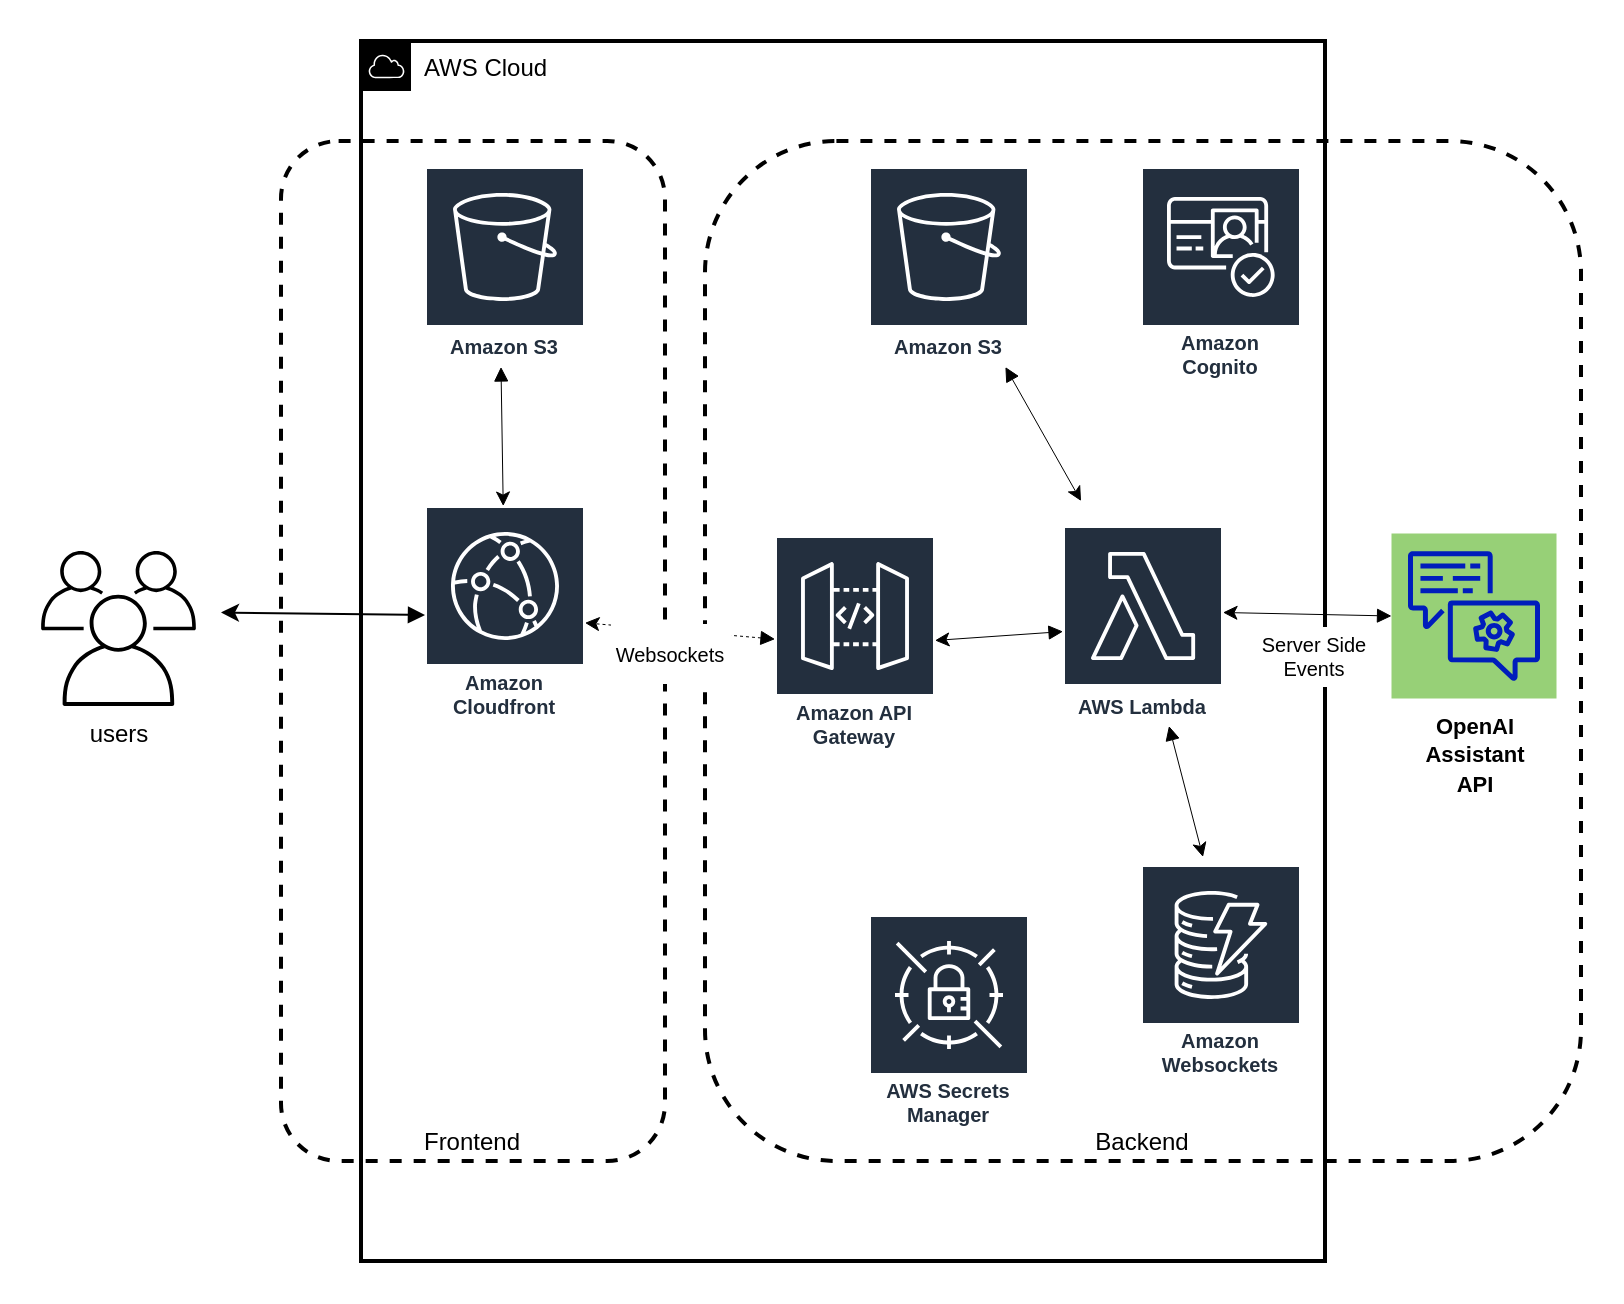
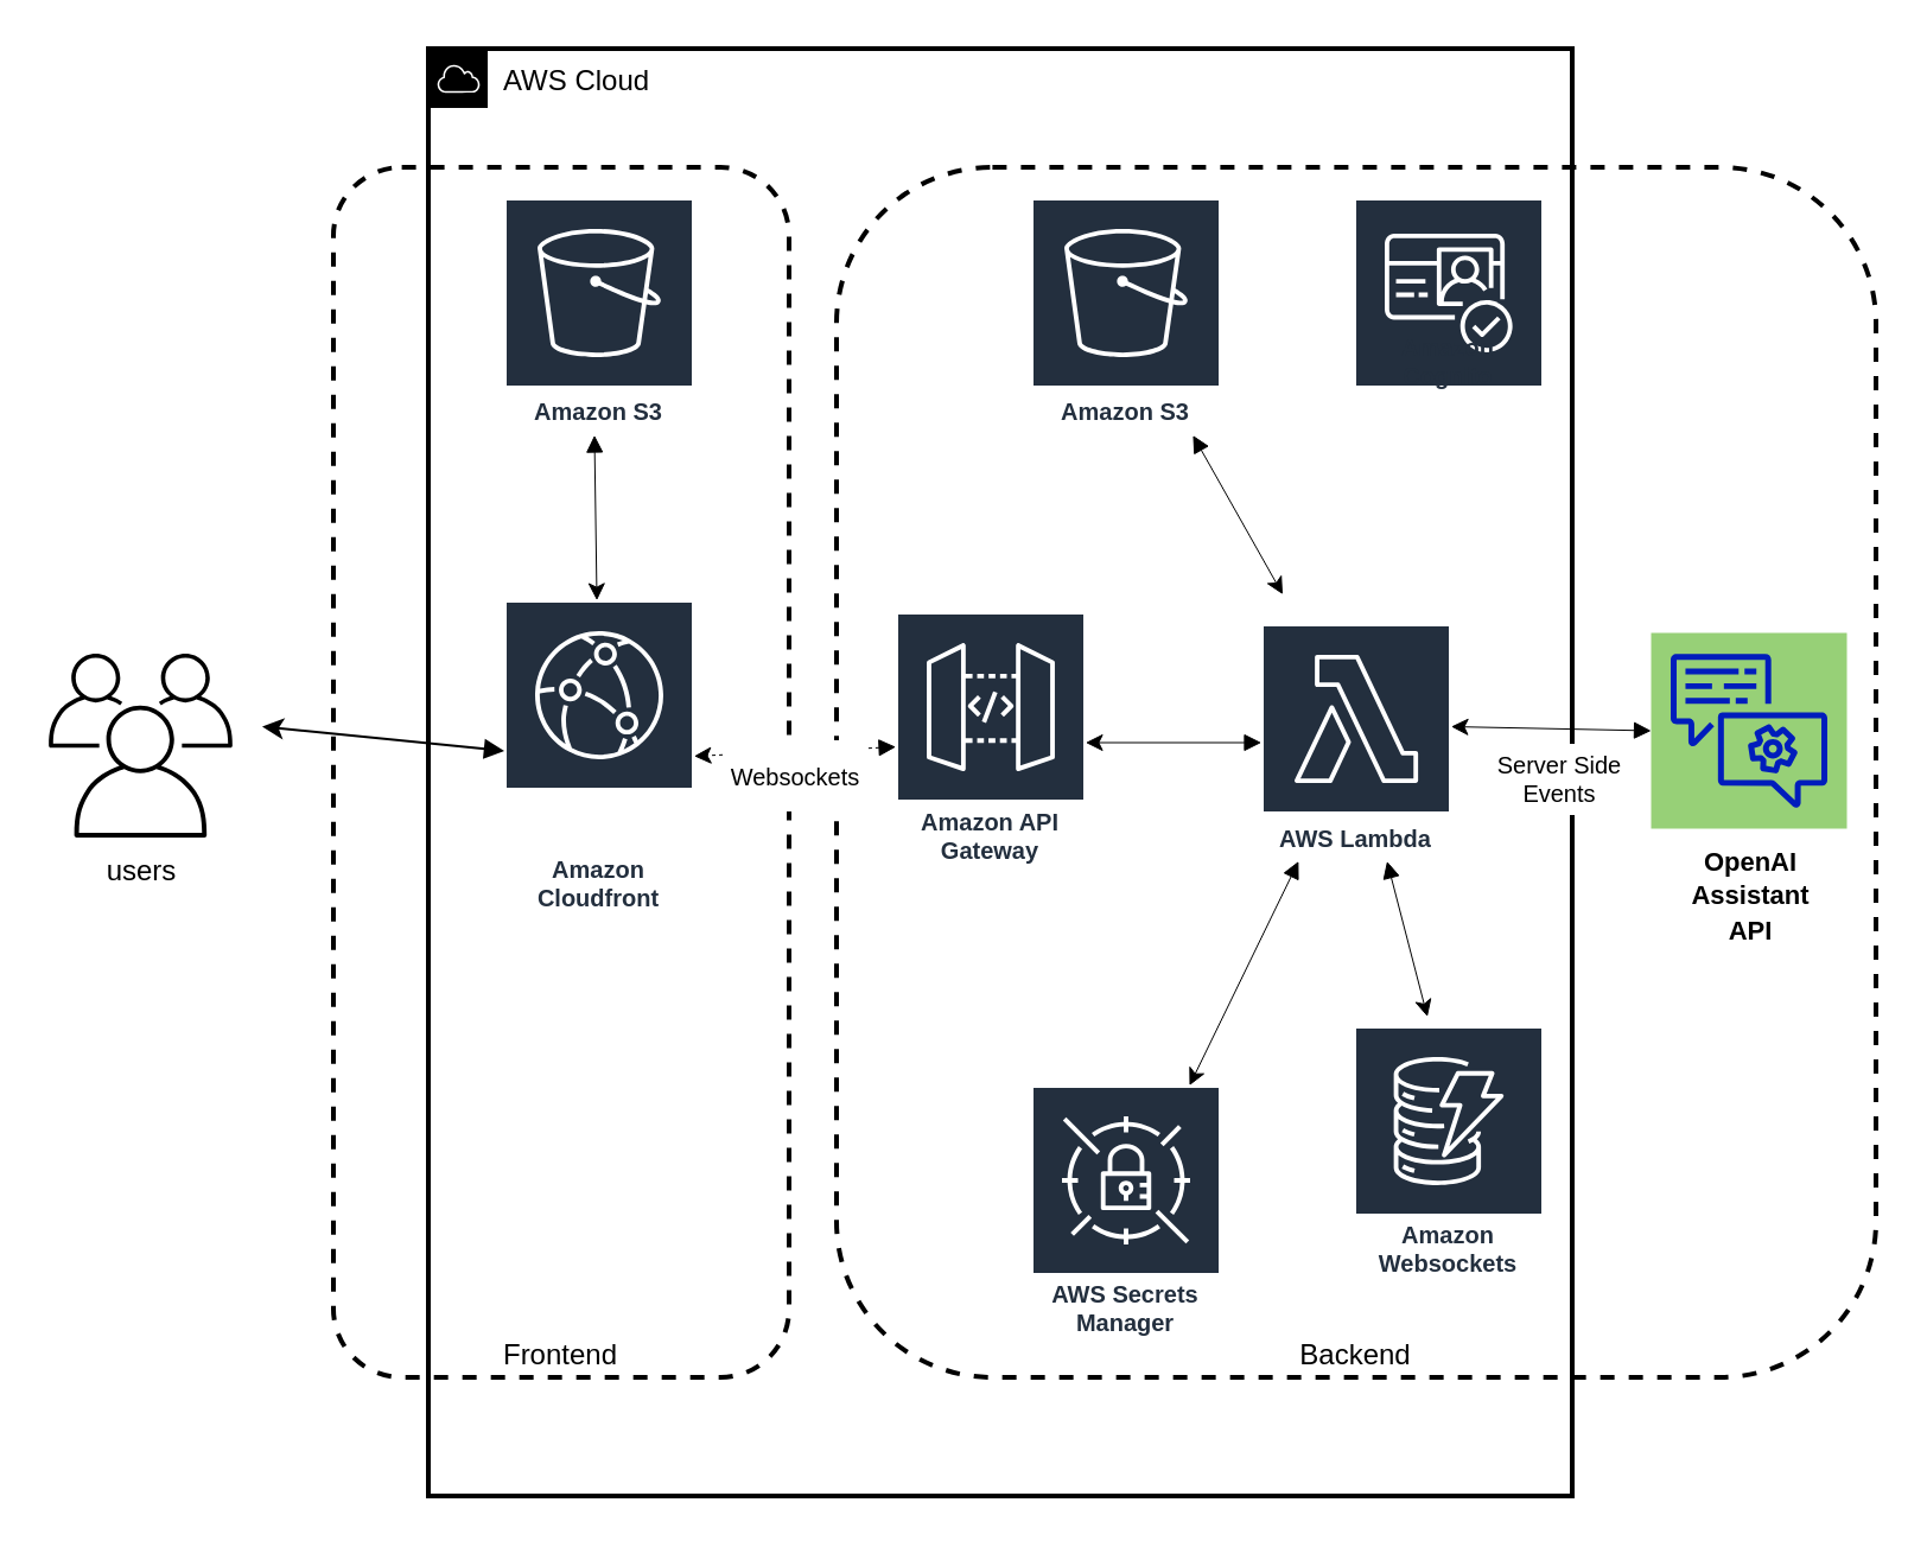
  <mxCell id="0" />
  <mxCell id="1" parent="0" />
  <mxCell id="2" value="AWS Cloud" style="sketch=0;outlineConnect=0;gradientColor=none;html=1;whiteSpace=wrap;fontSize=12;fontStyle=0;shape=mxgraph.aws4.group;grIcon=mxgraph.aws4.group_aws_cloud;strokeColor=#000000;fillColor=none;verticalAlign=top;align=left;spacingLeft=30;fontColor=#000000;dashed=0;strokeWidth=2;" vertex="1" parent="1"><mxGeometry x="180" y="20" width="482" height="610" as="geometry" /></mxCell>
  <mxCell id="3" value="Backend" style="rounded=1;whiteSpace=wrap;html=1;dashed=1;fillColor=none;verticalAlign=bottom;strokeColor=#000000;strokeWidth=2;fontColor=#000000;" vertex="1" parent="1"><mxGeometry x="352" y="70" width="438" height="510" as="geometry" /></mxCell>
  <mxCell id="4" value="Frontend" style="rounded=1;whiteSpace=wrap;html=1;dashed=1;fillColor=none;verticalAlign=bottom;strokeColor=#000000;strokeWidth=2;fontColor=#000000;" vertex="1" parent="1"><mxGeometry x="140" y="70" width="192" height="510" as="geometry" /></mxCell>
  <mxCell id="5" value="&lt;span style=&quot;font-size: 11px; text-wrap: wrap;&quot;&gt;OpenAI &lt;br&gt;Assistant API&lt;/span&gt;" style="sketch=0;points=[[0,0,0],[0.25,0,0],[0.5,0,0],[0.75,0,0],[1,0,0],[0,1,0],[0.25,1,0],[0.5,1,0],[0.75,1,0],[1,1,0],[0,0.25,0],[0,0.5,0],[0,0.75,0],[1,0.25,0],[1,0.5,0],[1,0.75,0]];outlineConnect=0;fontColor=#000000;fillColor=#97D077;strokeColor=#001DBC;dashed=0;verticalLabelPosition=bottom;verticalAlign=top;align=center;html=1;fontSize=12;fontStyle=1;aspect=fixed;shape=mxgraph.aws4.resourceIcon;resIcon=mxgraph.aws4.lex;" vertex="1" parent="1"><mxGeometry x="695.25" y="266.25" width="82.5" height="82.5" as="geometry" /></mxCell>
  <mxCell id="6" value="Amazon S3" style="sketch=0;outlineConnect=0;fontColor=#232F3E;gradientColor=none;strokeColor=#ffffff;fillColor=#232F3E;dashed=0;verticalLabelPosition=middle;verticalAlign=bottom;align=center;html=1;whiteSpace=wrap;fontSize=10;fontStyle=1;spacing=3;shape=mxgraph.aws4.productIcon;prIcon=mxgraph.aws4.s3;" vertex="1" parent="1"><mxGeometry x="212" y="83" width="80" height="100" as="geometry" /></mxCell>
- <mxCell id="7" value="Amazon Cognito" style="sketch=0;outlineConnect=0;fontColor=#232F3E;gradientColor=none;strokeColor=#ffffff;fillColor=#232F3E;dashed=0;verticalLabelPosition=middle;verticalAlign=bottom;align=center;html=1;whiteSpace=wrap;fontSize=10;fontStyle=1;spacing=3;shape=mxgraph.aws4.productIcon;prIcon=mxgraph.aws4.cognito;" vertex="1" parent="1"><mxGeometry x="570" y="83" width="80" height="110" as="geometry" /></mxCell>
- <mxCell id="8" value="Amazon Cloudfront" style="sketch=0;outlineConnect=0;fontColor=#232F3E;gradientColor=none;strokeColor=#ffffff;fillColor=#232F3E;dashed=0;verticalLabelPosition=middle;verticalAlign=bottom;align=center;html=1;whiteSpace=wrap;fontSize=10;fontStyle=1;spacing=3;shape=mxgraph.aws4.productIcon;prIcon=mxgraph.aws4.cloudfront;" vertex="1" parent="1"><mxGeometry x="212" y="252.5" width="80" height="110" as="geometry" /></mxCell>
- <mxCell id="9" value="Amazon API Gateway" style="sketch=0;outlineConnect=0;fontColor=#232F3E;gradientColor=none;strokeColor=#ffffff;fillColor=#232F3E;dashed=0;verticalLabelPosition=middle;verticalAlign=bottom;align=center;html=1;whiteSpace=wrap;fontSize=10;fontStyle=1;spacing=3;shape=mxgraph.aws4.productIcon;prIcon=mxgraph.aws4.api_gateway;" vertex="1" parent="1"><mxGeometry x="387" y="267.5" width="80" height="110" as="geometry" /></mxCell>
+ <mxCell id="7" value="Amazon Cognito" style="sketch=0;outlineConnect=0;fontColor=#232F3E;gradientColor=none;strokeColor=#ffffff;fillColor=#232F3E;dashed=0;verticalLabelPosition=middle;verticalAlign=bottom;align=center;html=1;whiteSpace=wrap;fontSize=10;fontStyle=1;spacing=3;shape=mxgraph.aws4.productIcon;prIcon=mxgraph.aws4.cognito;" vertex="1" parent="1"><mxGeometry x="570" y="83" width="80" height="85" as="geometry" /></mxCell>
+ <mxCell id="8" value="Amazon Cloudfront" style="sketch=0;outlineConnect=0;fontColor=#232F3E;gradientColor=none;strokeColor=#ffffff;fillColor=#232F3E;dashed=0;verticalLabelPosition=middle;verticalAlign=bottom;align=center;html=1;whiteSpace=wrap;fontSize=10;fontStyle=1;spacing=3;shape=mxgraph.aws4.productIcon;prIcon=mxgraph.aws4.cloudfront;" vertex="1" parent="1"><mxGeometry x="212" y="252.5" width="80" height="135" as="geometry" /></mxCell>
+ <mxCell id="9" value="Amazon API Gateway" style="sketch=0;outlineConnect=0;fontColor=#232F3E;gradientColor=none;strokeColor=#ffffff;fillColor=#232F3E;dashed=0;verticalLabelPosition=middle;verticalAlign=bottom;align=center;html=1;whiteSpace=wrap;fontSize=10;fontStyle=1;spacing=3;shape=mxgraph.aws4.productIcon;prIcon=mxgraph.aws4.api_gateway;" vertex="1" parent="1"><mxGeometry x="377" y="257.5" width="80" height="110" as="geometry" /></mxCell>
  <mxCell id="10" value="Amazon Websockets" style="sketch=0;outlineConnect=0;fontColor=#232F3E;gradientColor=none;strokeColor=#ffffff;fillColor=#232F3E;dashed=0;verticalLabelPosition=middle;verticalAlign=bottom;align=center;html=1;whiteSpace=wrap;fontSize=10;fontStyle=1;spacing=3;shape=mxgraph.aws4.productIcon;prIcon=mxgraph.aws4.dynamodb;" vertex="1" parent="1"><mxGeometry x="570" y="432" width="80" height="110" as="geometry" /></mxCell>
  <mxCell id="11" value="AWS Lambda" style="sketch=0;outlineConnect=0;fontColor=#232F3E;gradientColor=none;strokeColor=#ffffff;fillColor=#232F3E;dashed=0;verticalLabelPosition=middle;verticalAlign=bottom;align=center;html=1;whiteSpace=wrap;fontSize=10;fontStyle=1;spacing=3;shape=mxgraph.aws4.productIcon;prIcon=mxgraph.aws4.lambda;" vertex="1" parent="1"><mxGeometry x="531" y="262.5" width="80" height="100" as="geometry" /></mxCell>
  <mxCell id="12" value="Amazon S3" style="sketch=0;outlineConnect=0;fontColor=#232F3E;gradientColor=none;strokeColor=#ffffff;fillColor=#232F3E;dashed=0;verticalLabelPosition=middle;verticalAlign=bottom;align=center;html=1;whiteSpace=wrap;fontSize=10;fontStyle=1;spacing=3;shape=mxgraph.aws4.productIcon;prIcon=mxgraph.aws4.s3;" vertex="1" parent="1"><mxGeometry x="434" y="83" width="80" height="100" as="geometry" /></mxCell>
  <mxCell id="13" value="users" style="sketch=0;outlineConnect=0;gradientColor=none;fontColor=#000000;strokeColor=none;fillColor=#000000;dashed=0;verticalLabelPosition=bottom;verticalAlign=top;align=center;html=1;fontSize=12;fontStyle=0;aspect=fixed;shape=mxgraph.aws4.illustration_users;pointerEvents=1" vertex="1" parent="1"><mxGeometry x="20" y="275" width="77.5" height="77.5" as="geometry" /></mxCell>
  <mxCell id="14" value="AWS Secrets Manager" style="sketch=0;outlineConnect=0;fontColor=#232F3E;gradientColor=none;strokeColor=#ffffff;fillColor=#232F3E;dashed=0;verticalLabelPosition=middle;verticalAlign=bottom;align=center;html=1;whiteSpace=wrap;fontSize=10;fontStyle=1;spacing=3;shape=mxgraph.aws4.productIcon;prIcon=mxgraph.aws4.secrets_manager;" vertex="1" parent="1"><mxGeometry x="434" y="457" width="80" height="110" as="geometry" /></mxCell>
  <mxCell id="15" value="" style="edgeStyle=none;orthogonalLoop=1;jettySize=auto;html=1;rounded=0;startArrow=block;strokeWidth=0.5;strokeColor=#000000;fillColor=default;" edge="1" parent="1" source="11"><mxGeometry width="80" relative="1" as="geometry"><mxPoint x="580" y="362.5" as="sourcePoint" /><mxPoint x="601" y="428" as="targetPoint" /><Array as="points" /></mxGeometry></mxCell>
+ <mxCell id="16" value="" style="edgeStyle=none;orthogonalLoop=1;jettySize=auto;html=1;rounded=0;startArrow=block;strokeWidth=0.5;strokeColor=#000000;fillColor=default;" edge="1" parent="1" source="11" target="14"><mxGeometry width="80" relative="1" as="geometry"><mxPoint x="542" y="365" as="sourcePoint" /><mxPoint x="490" y="410" as="targetPoint" /><Array as="points" /></mxGeometry></mxCell>
  <mxCell id="17" value="" style="edgeStyle=none;orthogonalLoop=1;jettySize=auto;html=1;rounded=0;startArrow=block;strokeWidth=0.5;strokeColor=#000000;fillColor=default;" edge="1" parent="1" source="12"><mxGeometry width="80" relative="1" as="geometry"><mxPoint x="514" y="184" as="sourcePoint" /><mxPoint x="540" y="250" as="targetPoint" /><Array as="points" /></mxGeometry></mxCell>
  <mxCell id="18" value="" style="edgeStyle=none;orthogonalLoop=1;jettySize=auto;html=1;rounded=0;startArrow=block;strokeWidth=0.5;strokeColor=#000000;fillColor=default;" edge="1" parent="1" source="11" target="9"><mxGeometry width="80" relative="1" as="geometry"><mxPoint x="501" y="253" as="sourcePoint" /><mxPoint x="460" y="302.5" as="targetPoint" /><Array as="points" /></mxGeometry></mxCell>
  <mxCell id="19" value="" style="edgeStyle=none;orthogonalLoop=1;jettySize=auto;html=1;rounded=0;startArrow=block;strokeWidth=0.5;exitX=0;exitY=0.5;exitDx=0;exitDy=0;exitPerimeter=0;strokeColor=#000000;fillColor=default;" edge="1" parent="1" source="5"><mxGeometry width="80" relative="1" as="geometry"><mxPoint x="682" y="309.25" as="sourcePoint" /><mxPoint x="611" y="305.75" as="targetPoint" /><Array as="points" /></mxGeometry></mxCell>
  <mxCell id="20" value="" style="edgeStyle=none;orthogonalLoop=1;jettySize=auto;html=1;rounded=0;startArrow=block;strokeWidth=0.5;strokeColor=#000000;fillColor=default;" edge="1" parent="1" target="8"><mxGeometry width="80" relative="1" as="geometry"><mxPoint x="250" y="183" as="sourcePoint" /><mxPoint x="90" y="190" as="targetPoint" /><Array as="points" /></mxGeometry></mxCell>
  <mxCell id="21" value="" style="edgeStyle=none;orthogonalLoop=1;jettySize=auto;html=1;rounded=0;startArrow=block;strokeWidth=0.5;strokeColor=#000000;fillColor=default;dashed=1;" edge="1" parent="1" source="9" target="8"><mxGeometry width="80" relative="1" as="geometry"><mxPoint x="377" y="312.77" as="sourcePoint" /><mxPoint x="290" y="302" as="targetPoint" /><Array as="points" /></mxGeometry></mxCell>
  <mxCell id="22" value="" style="edgeStyle=none;orthogonalLoop=1;jettySize=auto;html=1;rounded=0;startArrow=block;strokeWidth=1;strokeColor=#000000;fillColor=default;" edge="1" parent="1" source="8"><mxGeometry width="80" relative="1" as="geometry"><mxPoint x="181" y="309.25" as="sourcePoint" /><mxPoint x="110" y="305.75" as="targetPoint" /><Array as="points" /></mxGeometry></mxCell>
  <mxCell id="23" style="edgeStyle=orthogonalEdgeStyle;rounded=0;orthogonalLoop=1;jettySize=auto;html=1;exitX=0.5;exitY=1;exitDx=0;exitDy=0;" edge="1" parent="1"><mxGeometry relative="1" as="geometry"><mxPoint x="729.625" y="420" as="sourcePoint" /><mxPoint x="729.7" y="420" as="targetPoint" /></mxGeometry></mxCell>
  <mxCell id="24" value="Websockets" style="text;strokeColor=none;align=center;fillColor=#FFFFFF;html=1;verticalAlign=middle;whiteSpace=wrap;rounded=0;fontColor=#000000;fontSize=10;labelBackgroundColor=none;" vertex="1" parent="1"><mxGeometry x="305" y="311.5" width="60" height="30" as="geometry" /></mxCell>
  <mxCell id="25" value="Server Side Events" style="text;strokeColor=none;align=center;fillColor=#FFFFFF;html=1;verticalAlign=middle;whiteSpace=wrap;rounded=0;fontColor=#000000;fontSize=10;" vertex="1" parent="1"><mxGeometry x="622" y="313" width="70" height="30" as="geometry" /></mxCell>
